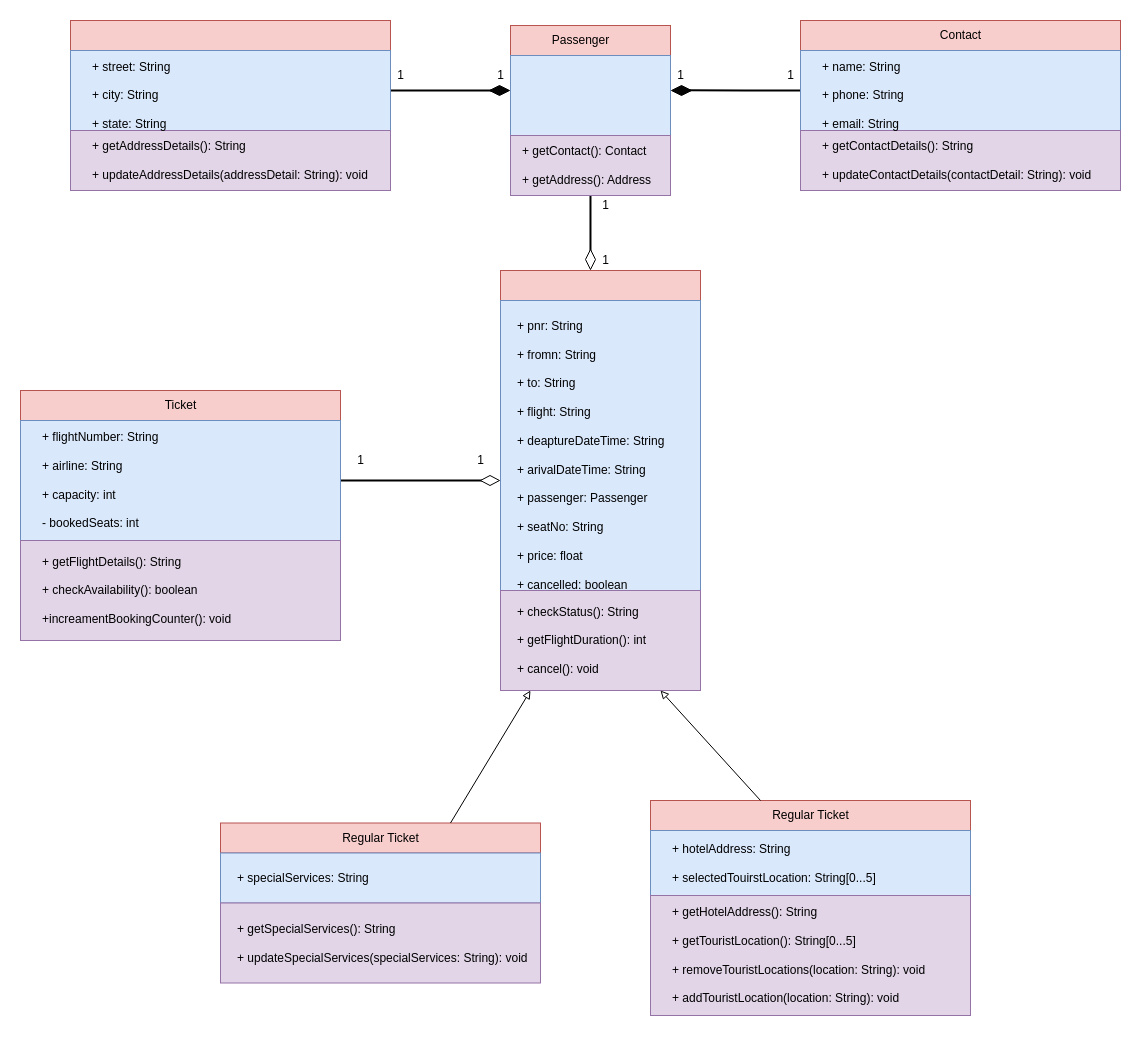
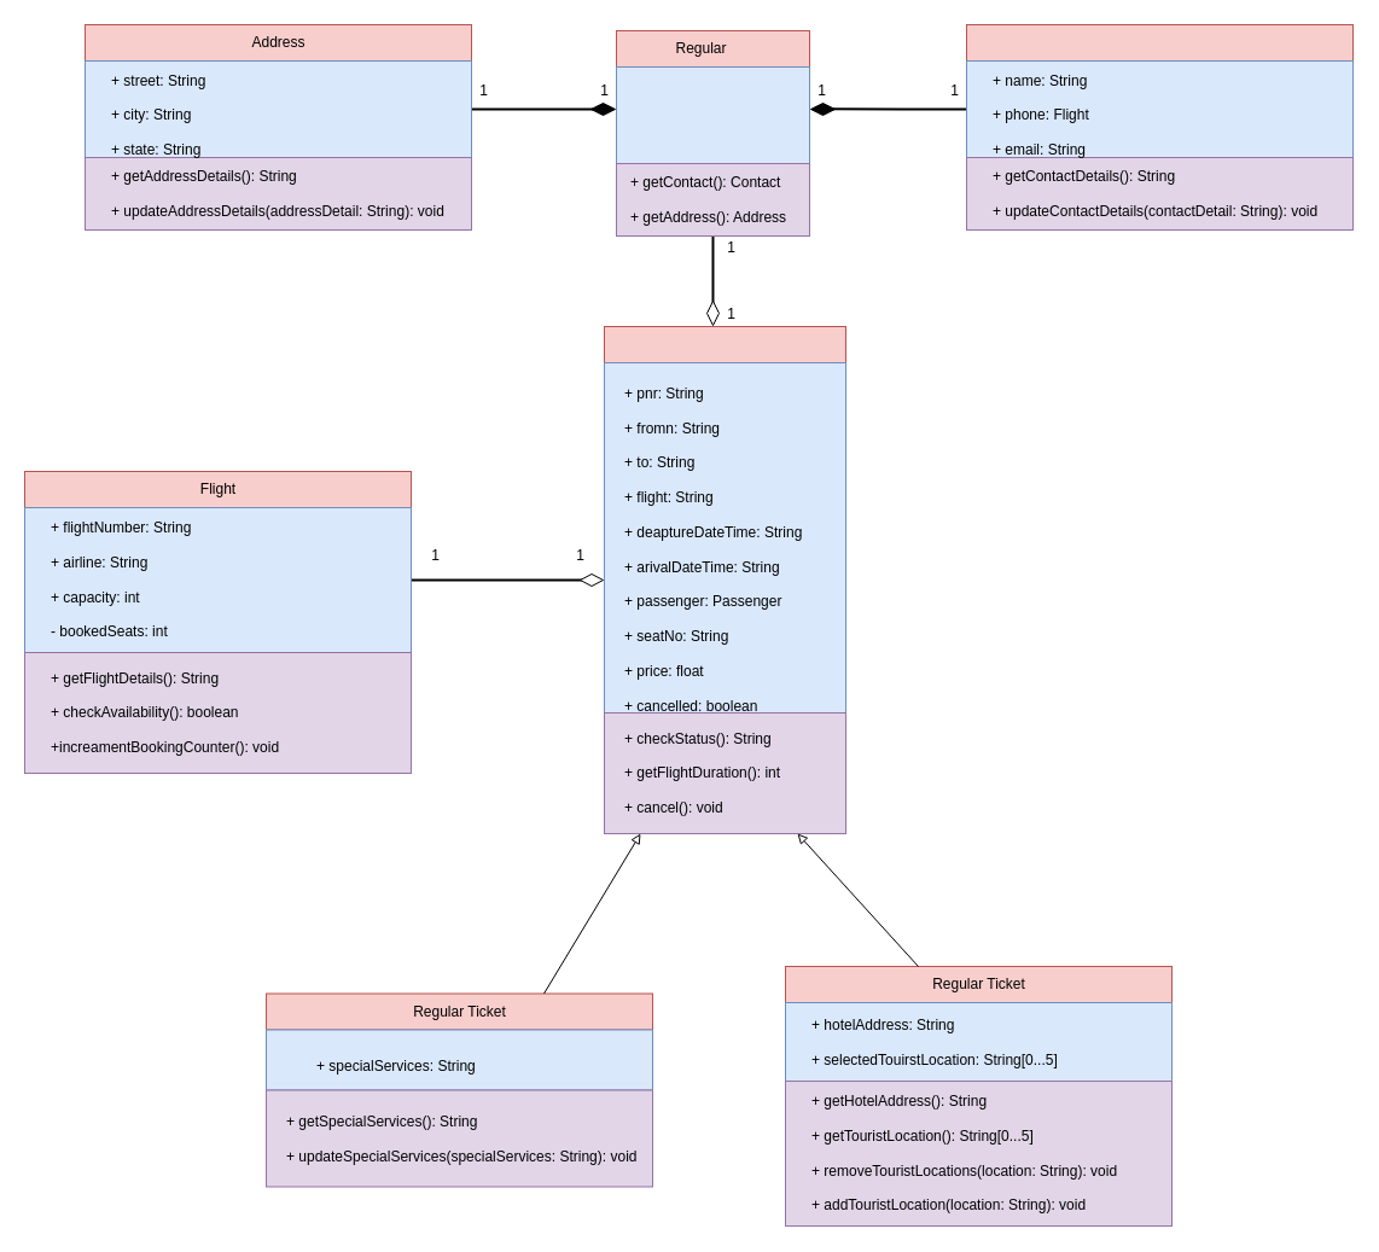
  <mxCell id="0" />
  <mxCell id="1" parent="0" />
  <mxCell id="2" value="" style="rounded=0;whiteSpace=wrap;html=1;fillColor=#f8cecc;strokeColor=#b85450;" parent="1" vertex="1"><mxGeometry x="510" y="25" width="160" height="30" as="geometry" /></mxCell>
- <mxCell id="3" value="Passenger&lt;br&gt;" style="text;html=1;resizable=0;autosize=1;align=center;verticalAlign=middle;points=[];fillColor=none;strokeColor=none;rounded=0;" parent="1" vertex="1"><mxGeometry x="545" y="30" width="70" height="20" as="geometry" /></mxCell>
+ <mxCell id="3" value="Regular&lt;br&gt;" style="text;html=1;resizable=0;autosize=1;align=center;verticalAlign=middle;points=[];fillColor=none;strokeColor=none;rounded=0;" parent="1" vertex="1"><mxGeometry x="545" y="30" width="70" height="20" as="geometry" /></mxCell>
  <mxCell id="4" value="" style="rounded=0;whiteSpace=wrap;html=1;fillColor=#dae8fc;strokeColor=#6c8ebf;" parent="1" vertex="1"><mxGeometry x="510" y="55" width="160" height="80" as="geometry" /></mxCell>
  <mxCell id="5" style="edgeStyle=orthogonalEdgeStyle;rounded=0;orthogonalLoop=1;jettySize=auto;html=1;fontSize=14;endArrow=none;endFill=0;strokeWidth=2;entryX=0.061;entryY=0.502;entryDx=0;entryDy=0;entryPerimeter=0;" parent="1" source="6" target="57" edge="1"><mxGeometry relative="1" as="geometry" /></mxCell>
  <mxCell id="6" value="" style="rounded=0;whiteSpace=wrap;html=1;align=left;fillColor=#e1d5e7;strokeColor=#9673a6;" parent="1" vertex="1"><mxGeometry x="510" y="135" width="160" height="60" as="geometry" /></mxCell>
  <mxCell id="7" value="+ getContact(): Contact&lt;br&gt;&lt;br&gt;+ getAddress(): Address" style="text;html=1;resizable=0;autosize=1;align=left;verticalAlign=middle;points=[];fillColor=none;strokeColor=none;rounded=0;" parent="1" vertex="1"><mxGeometry x="520" y="140" width="140" height="50" as="geometry" /></mxCell>
  <mxCell id="8" value="" style="rounded=0;whiteSpace=wrap;html=1;fillColor=#f8cecc;strokeColor=#b85450;" parent="1" vertex="1"><mxGeometry x="800" y="20" width="320" height="30" as="geometry" /></mxCell>
- <mxCell id="9" value="Contact" style="text;html=1;resizable=0;autosize=1;align=center;verticalAlign=middle;points=[];fillColor=none;strokeColor=none;rounded=0;" parent="1" vertex="1"><mxGeometry x="930" y="25" width="60" height="20" as="geometry" /></mxCell>
  <mxCell id="10" style="edgeStyle=orthogonalEdgeStyle;rounded=0;orthogonalLoop=1;jettySize=auto;html=1;exitX=0;exitY=0.5;exitDx=0;exitDy=0;fontSize=14;endArrow=none;endFill=0;strokeWidth=2;entryX=0.811;entryY=0.48;entryDx=0;entryDy=0;entryPerimeter=0;" parent="1" source="11" target="59" edge="1"><mxGeometry relative="1" as="geometry"><mxPoint x="687" y="89" as="targetPoint" /></mxGeometry></mxCell>
  <mxCell id="11" value="" style="rounded=0;whiteSpace=wrap;html=1;fillColor=#dae8fc;strokeColor=#6c8ebf;" parent="1" vertex="1"><mxGeometry x="800" y="50" width="320" height="80" as="geometry" /></mxCell>
  <mxCell id="12" value="" style="rounded=0;whiteSpace=wrap;html=1;align=left;fillColor=#e1d5e7;strokeColor=#9673a6;" parent="1" vertex="1"><mxGeometry x="800" y="130" width="320" height="60" as="geometry" /></mxCell>
- <mxCell id="13" value="+ name: String&lt;br&gt;&lt;br&gt;+ phone: String&lt;br&gt;&lt;br&gt;+ email: String" style="text;html=1;resizable=0;autosize=1;align=left;verticalAlign=middle;points=[];fillColor=none;strokeColor=none;rounded=0;" parent="1" vertex="1"><mxGeometry x="820" y="55" width="100" height="80" as="geometry" /></mxCell>
+ <mxCell id="13" value="+ name: String&lt;br&gt;&lt;br&gt;+ phone: Flight&lt;br&gt;&lt;br&gt;+ email: String" style="text;html=1;resizable=0;autosize=1;align=left;verticalAlign=middle;points=[];fillColor=none;strokeColor=none;rounded=0;" parent="1" vertex="1"><mxGeometry x="820" y="55" width="100" height="80" as="geometry" /></mxCell>
  <mxCell id="14" value="+ getContactDetails(): String&lt;br&gt;&lt;br&gt;+ updateContactDetails(contactDetail: String): void" style="text;html=1;resizable=0;autosize=1;align=left;verticalAlign=middle;points=[];fillColor=none;strokeColor=none;rounded=0;" parent="1" vertex="1"><mxGeometry x="820" y="135" width="280" height="50" as="geometry" /></mxCell>
  <mxCell id="15" value="" style="rounded=0;whiteSpace=wrap;html=1;fillColor=#f8cecc;strokeColor=#b85450;" parent="1" vertex="1"><mxGeometry x="70" y="20" width="320" height="30" as="geometry" /></mxCell>
+ <mxCell id="16" value="Address" style="text;html=1;resizable=0;autosize=1;align=center;verticalAlign=middle;points=[];fillColor=none;strokeColor=none;rounded=0;" parent="1" vertex="1"><mxGeometry x="200" y="25" width="60" height="20" as="geometry" /></mxCell>
  <mxCell id="17" style="edgeStyle=orthogonalEdgeStyle;rounded=0;orthogonalLoop=1;jettySize=auto;html=1;exitX=1;exitY=0.5;exitDx=0;exitDy=0;fontSize=14;endArrow=none;endFill=0;strokeWidth=2;entryX=0.084;entryY=0.498;entryDx=0;entryDy=0;entryPerimeter=0;" parent="1" source="18" target="58" edge="1"><mxGeometry relative="1" as="geometry"><mxPoint x="480" y="90" as="targetPoint" /></mxGeometry></mxCell>
  <mxCell id="18" value="" style="rounded=0;whiteSpace=wrap;html=1;fillColor=#dae8fc;strokeColor=#6c8ebf;" parent="1" vertex="1"><mxGeometry x="70" y="50" width="320" height="80" as="geometry" /></mxCell>
  <mxCell id="19" value="" style="rounded=0;whiteSpace=wrap;html=1;align=left;fillColor=#e1d5e7;strokeColor=#9673a6;" parent="1" vertex="1"><mxGeometry x="70" y="130" width="320" height="60" as="geometry" /></mxCell>
  <mxCell id="20" value="+ street: String&lt;br&gt;&lt;br&gt;+ city: String&lt;br&gt;&lt;br&gt;+ state: String" style="text;html=1;resizable=0;autosize=1;align=left;verticalAlign=middle;points=[];fillColor=none;strokeColor=none;rounded=0;" parent="1" vertex="1"><mxGeometry x="90" y="55" width="90" height="80" as="geometry" /></mxCell>
  <mxCell id="21" value="+ getAddressDetails(): String&lt;br&gt;&lt;br&gt;+ updateAddressDetails(addressDetail: String): void" style="text;html=1;resizable=0;autosize=1;align=left;verticalAlign=middle;points=[];fillColor=none;strokeColor=none;rounded=0;" parent="1" vertex="1"><mxGeometry x="90" y="135" width="290" height="50" as="geometry" /></mxCell>
  <mxCell id="22" value="1" style="text;html=1;resizable=0;autosize=1;align=center;verticalAlign=middle;points=[];fillColor=none;strokeColor=none;rounded=0;" parent="1" vertex="1"><mxGeometry x="390" y="65" width="20" height="20" as="geometry" /></mxCell>
  <mxCell id="23" value="1" style="text;html=1;resizable=0;autosize=1;align=center;verticalAlign=middle;points=[];fillColor=none;strokeColor=none;rounded=0;" parent="1" vertex="1"><mxGeometry x="490" y="65" width="20" height="20" as="geometry" /></mxCell>
  <mxCell id="24" value="1" style="text;html=1;resizable=0;autosize=1;align=center;verticalAlign=middle;points=[];fillColor=none;strokeColor=none;rounded=0;" parent="1" vertex="1"><mxGeometry x="670" y="65" width="20" height="20" as="geometry" /></mxCell>
  <mxCell id="25" value="1" style="text;html=1;resizable=0;autosize=1;align=center;verticalAlign=middle;points=[];fillColor=none;strokeColor=none;rounded=0;" parent="1" vertex="1"><mxGeometry x="780" y="65" width="20" height="20" as="geometry" /></mxCell>
  <mxCell id="26" value="" style="rounded=0;whiteSpace=wrap;html=1;fillColor=#f8cecc;strokeColor=#b85450;" parent="1" vertex="1"><mxGeometry x="20" y="390" width="320" height="30" as="geometry" /></mxCell>
- <mxCell id="27" value="Ticket" style="text;html=1;resizable=0;autosize=1;align=center;verticalAlign=middle;points=[];fillColor=none;strokeColor=none;rounded=0;" parent="1" vertex="1"><mxGeometry x="160" y="395" width="40" height="20" as="geometry" /></mxCell>
+ <mxCell id="27" value="Flight" style="text;html=1;resizable=0;autosize=1;align=center;verticalAlign=middle;points=[];fillColor=none;strokeColor=none;rounded=0;" parent="1" vertex="1"><mxGeometry x="160" y="395" width="40" height="20" as="geometry" /></mxCell>
  <mxCell id="28" style="edgeStyle=orthogonalEdgeStyle;rounded=0;orthogonalLoop=1;jettySize=auto;html=1;entryX=0.074;entryY=0.509;entryDx=0;entryDy=0;fontSize=14;endArrow=none;endFill=0;strokeWidth=2;entryPerimeter=0;" parent="1" source="29" target="56" edge="1"><mxGeometry relative="1" as="geometry" /></mxCell>
  <mxCell id="29" value="" style="rounded=0;whiteSpace=wrap;html=1;fillColor=#dae8fc;strokeColor=#6c8ebf;" parent="1" vertex="1"><mxGeometry x="20" y="420" width="320" height="120" as="geometry" /></mxCell>
  <mxCell id="30" value="" style="rounded=0;whiteSpace=wrap;html=1;align=left;fillColor=#e1d5e7;strokeColor=#9673a6;" parent="1" vertex="1"><mxGeometry x="20" y="540" width="320" height="100" as="geometry" /></mxCell>
  <mxCell id="31" value="+ flightNumber: String&lt;br&gt;&lt;br&gt;+ airline: String&lt;br&gt;&lt;br&gt;+ capacity: int&lt;br&gt;&lt;br&gt;- bookedSeats: int" style="text;html=1;resizable=0;autosize=1;align=left;verticalAlign=middle;points=[];fillColor=none;strokeColor=none;rounded=0;" parent="1" vertex="1"><mxGeometry x="40" y="430" width="130" height="100" as="geometry" /></mxCell>
  <mxCell id="32" value="+ getFlightDetails(): String&lt;br&gt;&lt;br&gt;+ checkAvailability(): boolean&lt;br&gt;&lt;br&gt;+increamentBookingCounter(): void" style="text;html=1;resizable=0;autosize=1;align=left;verticalAlign=middle;points=[];fillColor=none;strokeColor=none;rounded=0;" parent="1" vertex="1"><mxGeometry x="40" y="550" width="200" height="80" as="geometry" /></mxCell>
  <mxCell id="33" value="" style="rounded=0;whiteSpace=wrap;html=1;fillColor=#f8cecc;strokeColor=#b85450;" parent="1" vertex="1"><mxGeometry x="500" y="270" width="200" height="30" as="geometry" /></mxCell>
  <mxCell id="34" value="" style="rounded=0;whiteSpace=wrap;html=1;fillColor=#dae8fc;strokeColor=#6c8ebf;" parent="1" vertex="1"><mxGeometry x="500" y="300" width="200" height="290" as="geometry" /></mxCell>
  <mxCell id="35" value="" style="rounded=0;whiteSpace=wrap;html=1;align=left;fillColor=#e1d5e7;strokeColor=#9673a6;" parent="1" vertex="1"><mxGeometry x="500" y="590" width="200" height="100" as="geometry" /></mxCell>
  <mxCell id="36" value="+ checkStatus(): String&lt;br&gt;&lt;br&gt;+ getFlightDuration(): int&lt;br&gt;&lt;br&gt;+ cancel(): void" style="text;html=1;resizable=0;autosize=1;align=left;verticalAlign=middle;points=[];fillColor=none;strokeColor=none;rounded=0;" parent="1" vertex="1"><mxGeometry x="515" y="600" width="140" height="80" as="geometry" /></mxCell>
  <mxCell id="37" value="+ pnr: String&lt;br&gt;&lt;br&gt;+ fromn: String&lt;br&gt;&lt;br&gt;+ to: String&lt;br&gt;&lt;br&gt;+ flight: String&lt;br&gt;&lt;br&gt;+ deaptureDateTime: String&lt;br&gt;&lt;br&gt;+ arivalDateTime: String&lt;br&gt;&lt;br&gt;+ passenger: Passenger&lt;br&gt;&lt;br&gt;+ seatNo: String&lt;br&gt;&lt;br&gt;+ price: float&lt;br&gt;&lt;br&gt;+ cancelled: boolean" style="text;html=1;resizable=0;autosize=1;align=left;verticalAlign=middle;points=[];fillColor=none;strokeColor=none;rounded=0;" parent="1" vertex="1"><mxGeometry x="515" y="320" width="160" height="270" as="geometry" /></mxCell>
  <mxCell id="38" value="1" style="text;html=1;resizable=0;autosize=1;align=center;verticalAlign=middle;points=[];fillColor=none;strokeColor=none;rounded=0;" parent="1" vertex="1"><mxGeometry x="350" y="450" width="20" height="20" as="geometry" /></mxCell>
  <mxCell id="39" value="1" style="text;html=1;resizable=0;autosize=1;align=center;verticalAlign=middle;points=[];fillColor=none;strokeColor=none;rounded=0;" parent="1" vertex="1"><mxGeometry x="470" y="450" width="20" height="20" as="geometry" /></mxCell>
  <mxCell id="40" value="1" style="text;html=1;resizable=0;autosize=1;align=center;verticalAlign=middle;points=[];fillColor=none;strokeColor=none;rounded=0;" parent="1" vertex="1"><mxGeometry x="595" y="195" width="20" height="20" as="geometry" /></mxCell>
  <mxCell id="41" value="1" style="text;html=1;resizable=0;autosize=1;align=center;verticalAlign=middle;points=[];fillColor=none;strokeColor=none;rounded=0;" parent="1" vertex="1"><mxGeometry x="595" y="250" width="20" height="20" as="geometry" /></mxCell>
  <mxCell id="42" value="" style="rounded=0;whiteSpace=wrap;html=1;fillColor=#f8cecc;strokeColor=#b85450;" parent="1" vertex="1"><mxGeometry x="220" y="822.5" width="320" height="30" as="geometry" /></mxCell>
  <mxCell id="43" value="Regular Ticket" style="text;html=1;resizable=0;autosize=1;align=center;verticalAlign=middle;points=[];fillColor=none;strokeColor=none;rounded=0;" parent="1" vertex="1"><mxGeometry x="335" y="827.5" width="90" height="20" as="geometry" /></mxCell>
  <mxCell id="44" value="" style="rounded=0;whiteSpace=wrap;html=1;fillColor=#dae8fc;strokeColor=#6c8ebf;" parent="1" vertex="1"><mxGeometry x="220" y="852.5" width="320" height="50" as="geometry" /></mxCell>
  <mxCell id="45" value="" style="rounded=0;whiteSpace=wrap;html=1;align=left;fillColor=#e1d5e7;strokeColor=#9673a6;" parent="1" vertex="1"><mxGeometry x="220" y="902.5" width="320" height="80" as="geometry" /></mxCell>
- <mxCell id="46" value="+ specialServices: String" style="text;html=1;resizable=0;autosize=1;align=left;verticalAlign=middle;points=[];fillColor=none;strokeColor=none;rounded=0;" parent="1" vertex="1"><mxGeometry x="235" y="867.5" width="150" height="20" as="geometry" /></mxCell>
+ <mxCell id="46" value="+ specialServices: String" style="text;html=1;resizable=0;autosize=1;align=left;verticalAlign=middle;points=[];fillColor=none;strokeColor=none;rounded=0;" parent="1" vertex="1"><mxGeometry x="260" y="872.5" width="150" height="20" as="geometry" /></mxCell>
  <mxCell id="47" value="+ getSpecialServices(): String&lt;br&gt;&lt;br&gt;+ updateSpecialServices(specialServices: String): void" style="text;html=1;resizable=0;autosize=1;align=left;verticalAlign=middle;points=[];fillColor=none;strokeColor=none;rounded=0;" parent="1" vertex="1"><mxGeometry x="235" y="917.5" width="310" height="50" as="geometry" /></mxCell>
  <mxCell id="48" value="" style="rounded=0;whiteSpace=wrap;html=1;fillColor=#f8cecc;strokeColor=#b85450;" parent="1" vertex="1"><mxGeometry x="650" y="800" width="320" height="30" as="geometry" /></mxCell>
  <mxCell id="49" value="Regular Ticket" style="text;html=1;resizable=0;autosize=1;align=center;verticalAlign=middle;points=[];fillColor=none;strokeColor=none;rounded=0;" parent="1" vertex="1"><mxGeometry x="765" y="805" width="90" height="20" as="geometry" /></mxCell>
  <mxCell id="50" value="" style="rounded=0;whiteSpace=wrap;html=1;fillColor=#dae8fc;strokeColor=#6c8ebf;" parent="1" vertex="1"><mxGeometry x="650" y="830" width="320" height="65" as="geometry" /></mxCell>
  <mxCell id="51" value="" style="rounded=0;whiteSpace=wrap;html=1;align=left;fillColor=#e1d5e7;strokeColor=#9673a6;" parent="1" vertex="1"><mxGeometry x="650" y="895" width="320" height="120" as="geometry" /></mxCell>
  <mxCell id="52" value="+ hotelAddress: String&lt;br&gt;&lt;br&gt;+ selectedTouirstLocation: String[0...5]" style="text;html=1;resizable=0;autosize=1;align=left;verticalAlign=middle;points=[];fillColor=none;strokeColor=none;rounded=0;" parent="1" vertex="1"><mxGeometry x="670" y="837.5" width="220" height="50" as="geometry" /></mxCell>
  <mxCell id="53" value="+ getHotelAddress(): String&lt;br&gt;&lt;br&gt;+ getTouristLocation(): String[0...5]&lt;br&gt;&lt;br&gt;+ removeTouristLocations(location: String): void&lt;br&gt;&lt;br&gt;+ addTouristLocation(location: String): void" style="text;html=1;resizable=0;autosize=1;align=left;verticalAlign=middle;points=[];fillColor=none;strokeColor=none;rounded=0;" parent="1" vertex="1"><mxGeometry x="670" y="905" width="270" height="100" as="geometry" /></mxCell>
  <mxCell id="54" value="" style="endArrow=block;html=1;entryX=0.15;entryY=1;entryDx=0;entryDy=0;entryPerimeter=0;endFill=0;" parent="1" target="35" edge="1"><mxGeometry width="50" height="50" relative="1" as="geometry"><mxPoint x="450" y="822.5" as="sourcePoint" /><mxPoint x="530" y="700" as="targetPoint" /></mxGeometry></mxCell>
  <mxCell id="55" value="" style="endArrow=block;html=1;endFill=0;" parent="1" edge="1"><mxGeometry width="50" height="50" relative="1" as="geometry"><mxPoint x="760" y="800" as="sourcePoint" /><mxPoint x="660" y="690" as="targetPoint" /></mxGeometry></mxCell>
  <mxCell id="56" value="&lt;span style=&quot;color: rgba(0 , 0 , 0 , 0) ; font-family: monospace ; font-size: 0px&quot;&gt;%3CmxGraphModel%3E%3Croot%3E%3CmxCell%20id%3D%220%22%2F%3E%3CmxCell%20id%3D%221%22%20parent%3D%220%22%2F%3E%3CmxCell%20id%3D%222%22%20value%3D%22%22%20style%3D%22rhombus%3BwhiteSpace%3Dwrap%3Bhtml%3D1%3BfontSize%3D14%3Balign%3Dleft%3B%22%20vertex%3D%221%22%20parent%3D%221%22%3E%3CmxGeometry%20x%3D%22-100%22%20y%3D%22525%22%20width%3D%2220%22%20height%3D%2210%22%20as%3D%22geometry%22%2F%3E%3C%2FmxCell%3E%3C%2Froot%3E%3C%2FmxGraphModel%3E&lt;/span&gt;" style="rhombus;whiteSpace=wrap;html=1;fontSize=14;align=left;" parent="1" vertex="1"><mxGeometry x="480" y="475" width="19" height="10" as="geometry" /></mxCell>
  <mxCell id="57" value="&lt;span style=&quot;color: rgba(0 , 0 , 0 , 0) ; font-family: monospace ; font-size: 0px&quot;&gt;%3CmxGraphModel%3E%3Croot%3E%3CmxCell%20id%3D%220%22%2F%3E%3CmxCell%20id%3D%221%22%20parent%3D%220%22%2F%3E%3CmxCell%20id%3D%222%22%20value%3D%22%22%20style%3D%22rhombus%3BwhiteSpace%3Dwrap%3Bhtml%3D1%3BfontSize%3D14%3Balign%3Dleft%3B%22%20vertex%3D%221%22%20parent%3D%221%22%3E%3CmxGeometry%20x%3D%22-100%22%20y%3D%22525%22%20width%3D%2220%22%20height%3D%2210%22%20as%3D%22geometry%22%2F%3E%3C%2FmxCell%3E%3C%2Froot%3E%3C%2FmxGraphModel%3E&lt;/span&gt;" style="rhombus;whiteSpace=wrap;html=1;fontSize=14;align=left;fontStyle=1;direction=south;" parent="1" vertex="1"><mxGeometry x="585" y="249" width="10" height="20" as="geometry" /></mxCell>
  <mxCell id="58" value="&lt;span style=&quot;color: rgba(0 , 0 , 0 , 0) ; font-family: monospace ; font-size: 0px&quot;&gt;%3CmxGraphModel%3E%3Croot%3E%3CmxCell%20id%3D%220%22%2F%3E%3CmxCell%20id%3D%221%22%20parent%3D%220%22%2F%3E%3CmxCell%20id%3D%222%22%20value%3D%22%22%20style%3D%22rhombus%3BwhiteSpace%3Dwrap%3Bhtml%3D1%3BfontSize%3D14%3Balign%3Dleft%3B%22%20vertex%3D%221%22%20parent%3D%221%22%3E%3CmxGeometry%20x%3D%22-100%22%20y%3D%22525%22%20width%3D%2220%22%20height%3D%2210%22%20as%3D%22geometry%22%2F%3E%3C%2FmxCell%3E%3C%2Froot%3E%3C%2FmxGraphModel%3E&lt;/span&gt;" style="rhombus;whiteSpace=wrap;html=1;fontSize=14;align=left;fillColor=#050505;" parent="1" vertex="1"><mxGeometry x="489" y="85" width="20" height="10" as="geometry" /></mxCell>
  <mxCell id="59" value="&lt;span style=&quot;color: rgba(0 , 0 , 0 , 0) ; font-family: monospace ; font-size: 0px&quot;&gt;%3CmxGraphModel%3E%3Croot%3E%3CmxCell%20id%3D%220%22%2F%3E%3CmxCell%20id%3D%221%22%20parent%3D%220%22%2F%3E%3CmxCell%20id%3D%222%22%20value%3D%22%22%20style%3D%22rhombus%3BwhiteSpace%3Dwrap%3Bhtml%3D1%3BfontSize%3D14%3Balign%3Dleft%3B%22%20vertex%3D%221%22%20parent%3D%221%22%3E%3CmxGeometry%20x%3D%22-100%22%20y%3D%22525%22%20width%3D%2220%22%20height%3D%2210%22%20as%3D%22geometry%22%2F%3E%3C%2FmxCell%3E%3C%2Froot%3E%3C%2FmxGraphModel%3E&lt;/span&gt;" style="rhombus;whiteSpace=wrap;html=1;fontSize=14;align=left;fillColor=#050505;" parent="1" vertex="1"><mxGeometry x="671" y="85" width="20" height="10" as="geometry" /></mxCell>
